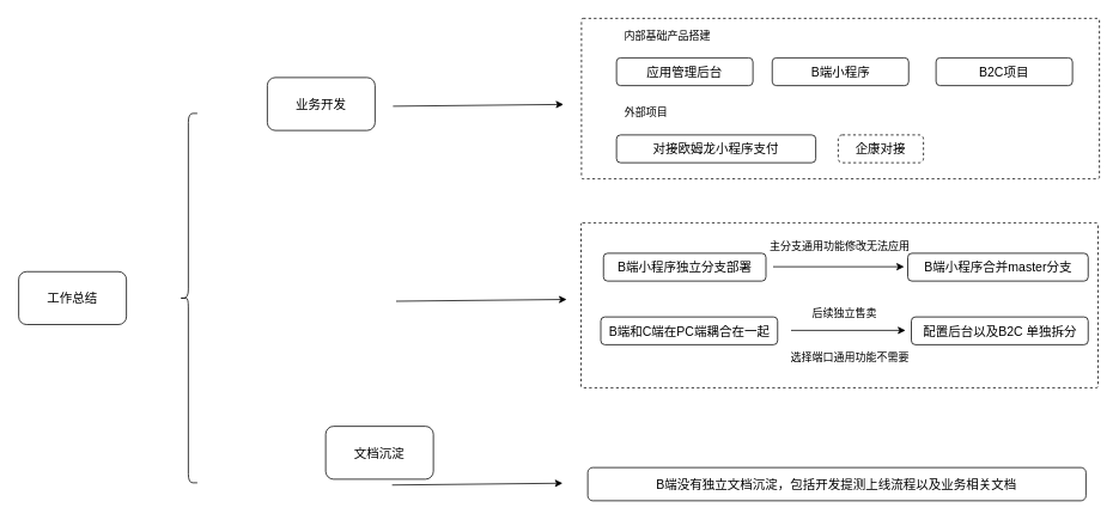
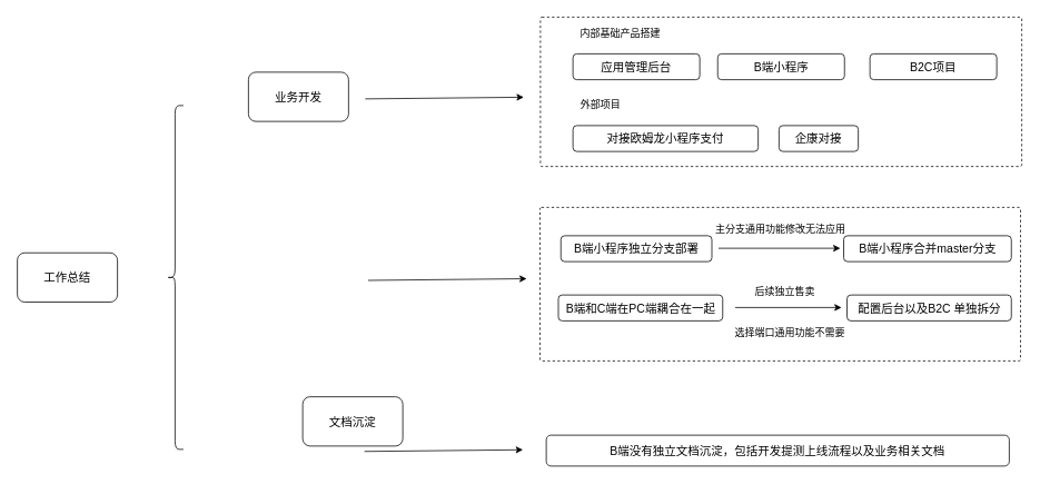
  <mxCell id="0" />
  <mxCell id="1" parent="0" />
  <mxCell id="2" value="" style="rounded=1;whiteSpace=wrap;html=1;arcSize=1;fontSize=14;dashed=1;" vertex="1" parent="1"><mxGeometry x="646.5" y="248" width="576" height="184" as="geometry" /></mxCell>
  <mxCell id="3" value="工作总结" style="rounded=1;whiteSpace=wrap;html=1;arcSize=15;fontSize=14;" vertex="1" parent="1"><mxGeometry x="20" y="302.5" width="120" height="59" as="geometry" /></mxCell>
  <mxCell id="4" value="业务开发" style="rounded=1;whiteSpace=wrap;html=1;arcSize=15;fontSize=14;" vertex="1" parent="1"><mxGeometry x="297" y="86" width="120" height="59" as="geometry" /></mxCell>
  <mxCell id="5" value="文档沉淀" style="rounded=1;whiteSpace=wrap;html=1;arcSize=15;fontSize=14;" vertex="1" parent="1"><mxGeometry x="362" y="475" width="120" height="59" as="geometry" /></mxCell>
  <mxCell id="6" value="" style="shape=curlyBracket;whiteSpace=wrap;html=1;rounded=1;labelPosition=left;verticalLabelPosition=middle;align=right;verticalAlign=middle;" vertex="1" parent="1"><mxGeometry x="199" y="126" width="20" height="412" as="geometry" /></mxCell>
  <mxCell id="7" value="" style="endArrow=classic;html=1;rounded=0;" edge="1" parent="1"><mxGeometry width="50" height="50" relative="1" as="geometry"><mxPoint x="437" y="118" as="sourcePoint" /><mxPoint x="627" y="116" as="targetPoint" /></mxGeometry></mxCell>
  <mxCell id="8" value="" style="rounded=1;whiteSpace=wrap;html=1;arcSize=1;fontSize=14;dashed=1;" vertex="1" parent="1"><mxGeometry x="647" y="20" width="577" height="179" as="geometry" /></mxCell>
  <mxCell id="9" value="应用管理后台" style="rounded=1;whiteSpace=wrap;html=1;arcSize=15;fontSize=14;" vertex="1" parent="1"><mxGeometry x="686" y="64" width="152" height="31" as="geometry" /></mxCell>
  <mxCell id="10" value="B端小程序" style="rounded=1;whiteSpace=wrap;html=1;arcSize=15;fontSize=14;" vertex="1" parent="1"><mxGeometry x="859.5" y="64" width="152" height="31" as="geometry" /></mxCell>
  <mxCell id="11" value="B2C项目" style="rounded=1;whiteSpace=wrap;html=1;arcSize=15;fontSize=14;" vertex="1" parent="1"><mxGeometry x="1042" y="64" width="152" height="31" as="geometry" /></mxCell>
  <mxCell id="12" value="对接欧姆龙小程序支付" style="rounded=1;whiteSpace=wrap;html=1;arcSize=15;fontSize=14;" vertex="1" parent="1"><mxGeometry x="686" y="150" width="222" height="31" as="geometry" /></mxCell>
  <mxCell id="13" value="内部基础产品搭建" style="text;html=1;align=center;verticalAlign=middle;whiteSpace=wrap;rounded=0;" vertex="1" parent="1"><mxGeometry x="658" y="25" width="170" height="30" as="geometry" /></mxCell>
  <mxCell id="14" value="外部项目" style="text;html=1;align=center;verticalAlign=middle;whiteSpace=wrap;rounded=0;" vertex="1" parent="1"><mxGeometry x="658" y="110" width="123" height="30" as="geometry" /></mxCell>
- <mxCell id="15" value="企康对接" style="rounded=1;whiteSpace=wrap;html=1;arcSize=15;fontSize=14;dashed=1;" vertex="1" parent="1"><mxGeometry x="933" y="150" width="95" height="31" as="geometry" /></mxCell>
+ <mxCell id="15" value="企康对接" style="rounded=1;whiteSpace=wrap;html=1;arcSize=15;fontSize=14;" vertex="1" parent="1"><mxGeometry x="933" y="150" width="95" height="31" as="geometry" /></mxCell>
  <mxCell id="16" value="" style="endArrow=classic;html=1;rounded=0;" edge="1" parent="1"><mxGeometry width="50" height="50" relative="1" as="geometry"><mxPoint x="440.5" y="335.5" as="sourcePoint" /><mxPoint x="630.5" y="333.5" as="targetPoint" /></mxGeometry></mxCell>
  <mxCell id="17" value="B端小程序独立分支部署" style="rounded=1;whiteSpace=wrap;html=1;arcSize=15;fontSize=14;" vertex="1" parent="1"><mxGeometry x="671.5" y="282" width="181" height="31" as="geometry" /></mxCell>
  <mxCell id="18" value="B端小程序合并master分支" style="rounded=1;whiteSpace=wrap;html=1;arcSize=15;fontSize=14;" vertex="1" parent="1"><mxGeometry x="1010.5" y="282" width="201" height="31" as="geometry" /></mxCell>
  <mxCell id="19" value="" style="endArrow=classic;html=1;rounded=0;" edge="1" parent="1"><mxGeometry width="50" height="50" relative="1" as="geometry"><mxPoint x="860.5" y="297" as="sourcePoint" /><mxPoint x="1006.5" y="297.02" as="targetPoint" /></mxGeometry></mxCell>
  <mxCell id="20" value="主分支通用功能修改无法应用" style="text;html=1;align=center;verticalAlign=middle;whiteSpace=wrap;rounded=0;" vertex="1" parent="1"><mxGeometry x="849.5" y="259" width="170" height="30" as="geometry" /></mxCell>
  <mxCell id="21" value="B端和C端在PC端耦合在一起" style="rounded=1;whiteSpace=wrap;html=1;arcSize=15;fontSize=14;" vertex="1" parent="1"><mxGeometry x="668.5" y="353" width="197" height="31" as="geometry" /></mxCell>
  <mxCell id="22" value="配置后台以及B2C 单独拆分" style="rounded=1;whiteSpace=wrap;html=1;arcSize=15;fontSize=14;" vertex="1" parent="1"><mxGeometry x="1014.5" y="353" width="197" height="31" as="geometry" /></mxCell>
  <mxCell id="23" value="" style="endArrow=classic;html=1;rounded=0;" edge="1" parent="1"><mxGeometry width="50" height="50" relative="1" as="geometry"><mxPoint x="880.5" y="368.04" as="sourcePoint" /><mxPoint x="1008" y="368.02" as="targetPoint" /></mxGeometry></mxCell>
  <mxCell id="24" value="后续独立售卖" style="text;html=1;align=center;verticalAlign=middle;whiteSpace=wrap;rounded=0;" vertex="1" parent="1"><mxGeometry x="882.5" y="334" width="115" height="30" as="geometry" /></mxCell>
  <mxCell id="25" value="选择端口通用功能不需要" style="text;html=1;align=center;verticalAlign=middle;whiteSpace=wrap;rounded=0;" vertex="1" parent="1"><mxGeometry x="868.5" y="384" width="155" height="30" as="geometry" /></mxCell>
  <mxCell id="26" value="" style="endArrow=classic;html=1;rounded=0;" edge="1" parent="1"><mxGeometry width="50" height="50" relative="1" as="geometry"><mxPoint x="436" y="540.5" as="sourcePoint" /><mxPoint x="626" y="538.5" as="targetPoint" /></mxGeometry></mxCell>
  <mxCell id="27" value="B端没有独立文档沉淀，包括开发提测上线流程以及业务相关文档" style="rounded=1;whiteSpace=wrap;html=1;arcSize=15;fontSize=14;" vertex="1" parent="1"><mxGeometry x="654" y="521" width="555" height="37" as="geometry" /></mxCell>
